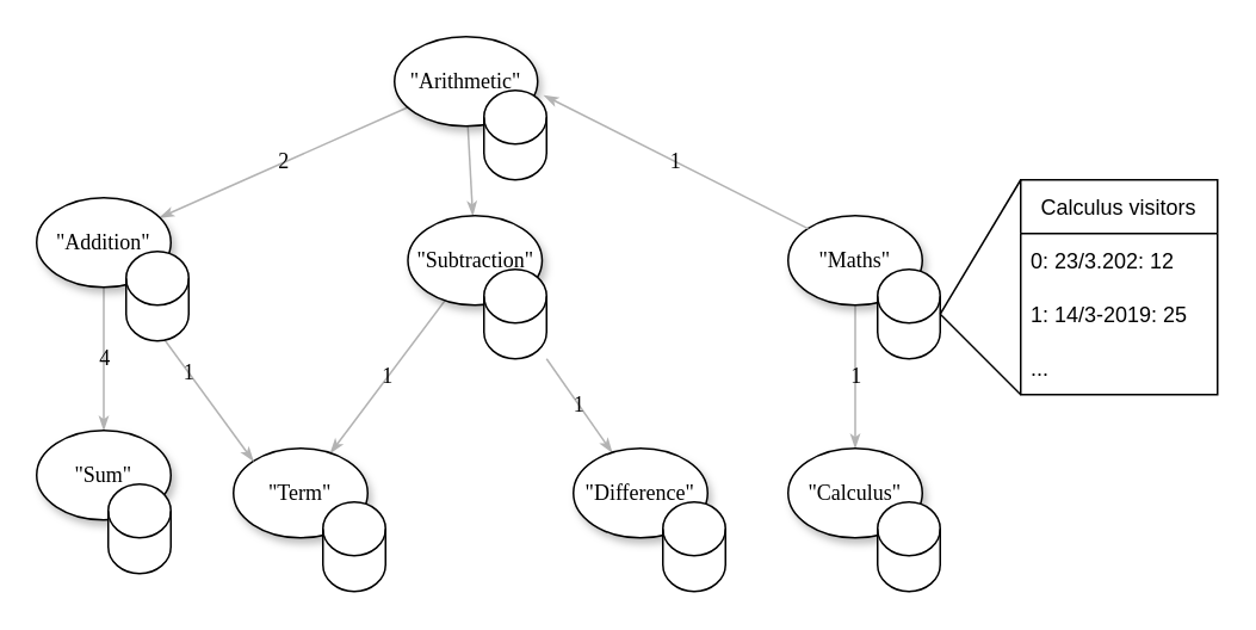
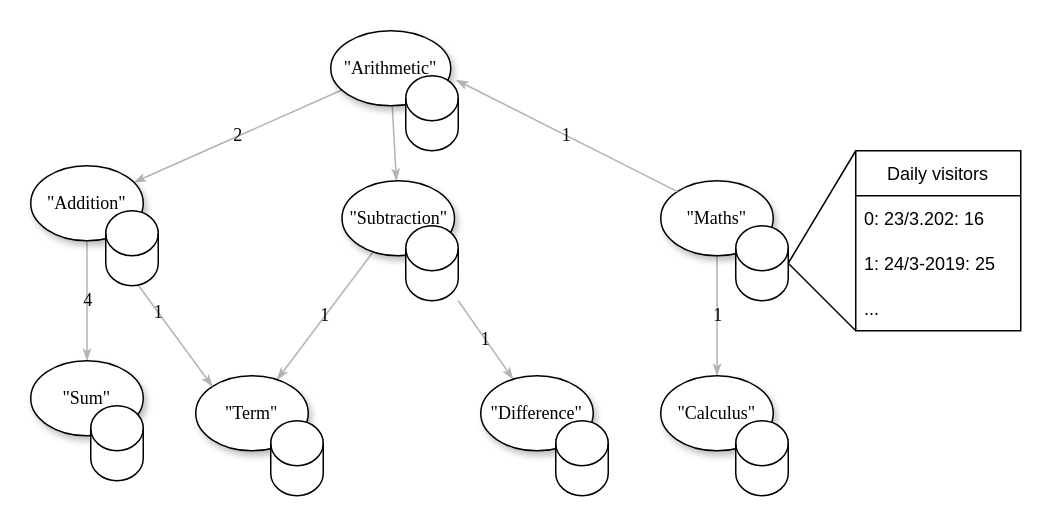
  <mxCell id="0" />
  <mxCell id="1" parent="0" />
  <mxCell id="2" value="2" style="edgeStyle=none;rounded=1;html=1;labelBackgroundColor=none;startArrow=none;startFill=0;startSize=5;endArrow=classicThin;endFill=1;endSize=5;jettySize=auto;orthogonalLoop=1;strokeColor=#B3B3B3;strokeWidth=1;fontFamily=Verdana;fontSize=12" parent="1" source="4" target="14" edge="1"><mxGeometry relative="1" as="geometry" /></mxCell>
  <mxCell id="3" style="edgeStyle=none;rounded=1;html=1;labelBackgroundColor=none;startArrow=none;startFill=0;startSize=5;endArrow=classicThin;endFill=1;endSize=5;jettySize=auto;orthogonalLoop=1;strokeColor=#B3B3B3;strokeWidth=1;fontFamily=Verdana;fontSize=12" parent="1" source="4" target="7" edge="1"><mxGeometry relative="1" as="geometry" /></mxCell>
  <mxCell id="4" value="&quot;Arithmetic&quot;" style="ellipse;whiteSpace=wrap;html=1;rounded=0;shadow=1;comic=0;labelBackgroundColor=none;strokeWidth=1;fontFamily=Verdana;fontSize=12;align=center;" parent="1" vertex="1"><mxGeometry x="220" y="20" width="80" height="50" as="geometry" /></mxCell>
  <mxCell id="5" value="1" style="edgeStyle=none;rounded=1;html=1;labelBackgroundColor=none;startArrow=none;startFill=0;startSize=5;endArrow=classicThin;endFill=1;endSize=5;jettySize=auto;orthogonalLoop=1;strokeColor=#B3B3B3;strokeWidth=1;fontFamily=Verdana;fontSize=12" parent="1" source="7" target="12" edge="1"><mxGeometry relative="1" as="geometry" /></mxCell>
  <mxCell id="6" value="1" style="edgeStyle=none;rounded=1;html=1;labelBackgroundColor=none;startArrow=none;startFill=0;startSize=5;endArrow=classicThin;endFill=1;endSize=5;jettySize=auto;orthogonalLoop=1;strokeColor=#B3B3B3;strokeWidth=1;fontFamily=Verdana;fontSize=12" parent="1" source="26" target="11" edge="1"><mxGeometry relative="1" as="geometry" /></mxCell>
  <mxCell id="7" value="&lt;span&gt;&quot;Subtraction&quot;&lt;/span&gt;" style="ellipse;whiteSpace=wrap;html=1;rounded=0;shadow=1;comic=0;labelBackgroundColor=none;strokeWidth=1;fontFamily=Verdana;fontSize=12;align=center;" parent="1" vertex="1"><mxGeometry x="227.5" y="120" width="75" height="50" as="geometry" /></mxCell>
  <mxCell id="8" value="1" style="edgeStyle=none;rounded=1;html=1;labelBackgroundColor=none;startArrow=none;startFill=0;startSize=5;endArrow=classicThin;endFill=1;endSize=5;jettySize=auto;orthogonalLoop=1;strokeColor=#B3B3B3;strokeWidth=1;fontFamily=Verdana;fontSize=12" parent="1" source="9" target="10" edge="1"><mxGeometry relative="1" as="geometry" /></mxCell>
  <mxCell id="9" value="&lt;span&gt;&quot;Maths&quot;&lt;/span&gt;" style="ellipse;whiteSpace=wrap;html=1;rounded=0;shadow=1;comic=0;labelBackgroundColor=none;strokeWidth=1;fontFamily=Verdana;fontSize=12;align=center;" parent="1" vertex="1"><mxGeometry x="440" y="120" width="75" height="50" as="geometry" /></mxCell>
  <mxCell id="10" value="&lt;span&gt;&quot;Calculus&quot;&lt;/span&gt;" style="ellipse;whiteSpace=wrap;html=1;rounded=0;shadow=1;comic=0;labelBackgroundColor=none;strokeWidth=1;fontFamily=Verdana;fontSize=12;align=center;" parent="1" vertex="1"><mxGeometry x="440" y="250" width="75" height="50" as="geometry" /></mxCell>
  <mxCell id="11" value="&quot;Difference&quot;" style="ellipse;whiteSpace=wrap;html=1;rounded=0;shadow=1;comic=0;labelBackgroundColor=none;strokeWidth=1;fontFamily=Verdana;fontSize=12;align=center;" parent="1" vertex="1"><mxGeometry x="320" y="250" width="75" height="50" as="geometry" /></mxCell>
  <mxCell id="12" value="&lt;span&gt;&quot;Term&quot;&lt;/span&gt;" style="ellipse;whiteSpace=wrap;html=1;rounded=0;shadow=1;comic=0;labelBackgroundColor=none;strokeWidth=1;fontFamily=Verdana;fontSize=12;align=center;" parent="1" vertex="1"><mxGeometry x="130" y="250" width="75" height="50" as="geometry" /></mxCell>
  <mxCell id="13" value="4" style="edgeStyle=none;rounded=1;html=1;labelBackgroundColor=none;startArrow=none;startFill=0;startSize=5;endArrow=classicThin;endFill=1;endSize=5;jettySize=auto;orthogonalLoop=1;strokeColor=#B3B3B3;strokeWidth=1;fontFamily=Verdana;fontSize=12" parent="1" source="14" target="15" edge="1"><mxGeometry relative="1" as="geometry" /></mxCell>
  <mxCell id="14" value="&quot;Addition&quot;" style="ellipse;whiteSpace=wrap;html=1;rounded=0;shadow=1;comic=0;labelBackgroundColor=none;strokeWidth=1;fontFamily=Verdana;fontSize=12;align=center;" parent="1" vertex="1"><mxGeometry x="20" y="110" width="75" height="50" as="geometry" /></mxCell>
  <mxCell id="15" value="&lt;span&gt;&quot;Sum&quot;&lt;/span&gt;" style="ellipse;whiteSpace=wrap;html=1;rounded=0;shadow=1;comic=0;labelBackgroundColor=none;strokeWidth=1;fontFamily=Verdana;fontSize=12;align=center;" parent="1" vertex="1"><mxGeometry x="20" y="240" width="75" height="50" as="geometry" /></mxCell>
  <mxCell id="16" value="1" style="edgeStyle=none;rounded=1;html=1;labelBackgroundColor=none;startArrow=none;startFill=0;startSize=5;endArrow=classicThin;endFill=1;endSize=5;jettySize=auto;orthogonalLoop=1;strokeColor=#B3B3B3;strokeWidth=1;fontFamily=Verdana;fontSize=12;entryX=1.044;entryY=0.656;entryDx=0;entryDy=0;entryPerimeter=0;exitX=0;exitY=0;exitDx=0;exitDy=0;" edge="1" parent="1" source="9" target="4"><mxGeometry relative="1" as="geometry"><mxPoint x="440" y="120" as="sourcePoint" /><mxPoint x="405.932" y="225.246" as="targetPoint" /></mxGeometry></mxCell>
  <mxCell id="17" value="1" style="edgeStyle=none;rounded=1;html=1;labelBackgroundColor=none;startArrow=none;startFill=0;startSize=5;endArrow=classicThin;endFill=1;endSize=5;jettySize=auto;orthogonalLoop=1;strokeColor=#B3B3B3;strokeWidth=1;fontFamily=Verdana;fontSize=12;entryX=0;entryY=0;entryDx=0;entryDy=0;exitX=0;exitY=0;exitDx=0;exitDy=20;exitPerimeter=0;" edge="1" parent="1" source="29" target="12"><mxGeometry relative="1" as="geometry"><mxPoint x="54.071" y="160.005" as="sourcePoint" /><mxPoint x="-9.998" y="245.246" as="targetPoint" /></mxGeometry></mxCell>
- <mxCell id="18" value="Calculus visitors" style="swimlane;fontStyle=0;childLayout=stackLayout;horizontal=1;startSize=30;horizontalStack=0;resizeParent=1;resizeParentMax=0;resizeLast=0;collapsible=1;marginBottom=0;" vertex="1" parent="1"><mxGeometry x="570" y="100" width="110" height="120" as="geometry" /></mxCell>
- <mxCell id="19" value="0: 23/3.202: 12" style="text;strokeColor=none;fillColor=none;align=left;verticalAlign=middle;spacingLeft=4;spacingRight=4;overflow=hidden;points=[[0,0.5],[1,0.5]];portConstraint=eastwest;rotatable=0;" vertex="1" parent="18"><mxGeometry y="30" width="110" height="30" as="geometry" /></mxCell>
- <mxCell id="20" value="1: 14/3-2019: 25" style="text;strokeColor=none;fillColor=none;align=left;verticalAlign=middle;spacingLeft=4;spacingRight=4;overflow=hidden;points=[[0,0.5],[1,0.5]];portConstraint=eastwest;rotatable=0;" vertex="1" parent="18"><mxGeometry y="60" width="110" height="30" as="geometry" /></mxCell>
+ <mxCell id="18" value="Daily visitors" style="swimlane;fontStyle=0;childLayout=stackLayout;horizontal=1;startSize=30;horizontalStack=0;resizeParent=1;resizeParentMax=0;resizeLast=0;collapsible=1;marginBottom=0;" vertex="1" parent="1"><mxGeometry x="570" y="100" width="110" height="120" as="geometry" /></mxCell>
+ <mxCell id="19" value="0: 23/3.202: 16" style="text;strokeColor=none;fillColor=none;align=left;verticalAlign=middle;spacingLeft=4;spacingRight=4;overflow=hidden;points=[[0,0.5],[1,0.5]];portConstraint=eastwest;rotatable=0;" vertex="1" parent="18"><mxGeometry y="30" width="110" height="30" as="geometry" /></mxCell>
+ <mxCell id="20" value="1: 24/3-2019: 25" style="text;strokeColor=none;fillColor=none;align=left;verticalAlign=middle;spacingLeft=4;spacingRight=4;overflow=hidden;points=[[0,0.5],[1,0.5]];portConstraint=eastwest;rotatable=0;" vertex="1" parent="18"><mxGeometry y="60" width="110" height="30" as="geometry" /></mxCell>
  <mxCell id="21" value="..." style="text;strokeColor=none;fillColor=none;align=left;verticalAlign=middle;spacingLeft=4;spacingRight=4;overflow=hidden;points=[[0,0.5],[1,0.5]];portConstraint=eastwest;rotatable=0;" vertex="1" parent="18"><mxGeometry y="90" width="110" height="30" as="geometry" /></mxCell>
  <mxCell id="22" value="" style="shape=cylinder3;whiteSpace=wrap;html=1;boundedLbl=1;backgroundOutline=1;size=15;" vertex="1" parent="1"><mxGeometry x="270" y="50" width="35" height="50" as="geometry" /></mxCell>
  <mxCell id="23" style="edgeStyle=orthogonalEdgeStyle;rounded=0;orthogonalLoop=1;jettySize=auto;html=1;exitX=0.5;exitY=1;exitDx=0;exitDy=0;exitPerimeter=0;" edge="1" parent="1" source="22" target="22"><mxGeometry relative="1" as="geometry" /></mxCell>
  <mxCell id="24" value="" style="shape=cylinder3;whiteSpace=wrap;html=1;boundedLbl=1;backgroundOutline=1;size=15;" vertex="1" parent="1"><mxGeometry x="490" y="150" width="35" height="50" as="geometry" /></mxCell>
  <mxCell id="25" value="" style="shape=cylinder3;whiteSpace=wrap;html=1;boundedLbl=1;backgroundOutline=1;size=15;" vertex="1" parent="1"><mxGeometry x="490" y="280" width="35" height="50" as="geometry" /></mxCell>
  <mxCell id="26" value="" style="shape=cylinder3;whiteSpace=wrap;html=1;boundedLbl=1;backgroundOutline=1;size=15;" vertex="1" parent="1"><mxGeometry x="270" y="150" width="35" height="50" as="geometry" /></mxCell>
  <mxCell id="27" value="" style="shape=cylinder3;whiteSpace=wrap;html=1;boundedLbl=1;backgroundOutline=1;size=15;" vertex="1" parent="1"><mxGeometry x="370" y="280" width="35" height="50" as="geometry" /></mxCell>
  <mxCell id="28" value="" style="shape=cylinder3;whiteSpace=wrap;html=1;boundedLbl=1;backgroundOutline=1;size=15;" vertex="1" parent="1"><mxGeometry x="180" y="280" width="35" height="50" as="geometry" /></mxCell>
  <mxCell id="29" value="" style="shape=cylinder3;whiteSpace=wrap;html=1;boundedLbl=1;backgroundOutline=1;size=15;" vertex="1" parent="1"><mxGeometry x="70" y="140" width="35" height="50" as="geometry" /></mxCell>
  <mxCell id="30" value="" style="shape=cylinder3;whiteSpace=wrap;html=1;boundedLbl=1;backgroundOutline=1;size=15;" vertex="1" parent="1"><mxGeometry x="60" y="270" width="35" height="50" as="geometry" /></mxCell>
  <mxCell id="31" value="" style="endArrow=none;html=1;rounded=0;entryX=0;entryY=0;entryDx=0;entryDy=0;exitX=1;exitY=0.5;exitDx=0;exitDy=0;exitPerimeter=0;" edge="1" parent="1" source="24" target="18"><mxGeometry width="50" height="50" relative="1" as="geometry"><mxPoint x="510" y="185" as="sourcePoint" /><mxPoint x="560" y="135" as="targetPoint" /></mxGeometry></mxCell>
  <mxCell id="32" value="" style="endArrow=none;html=1;rounded=0;entryX=1;entryY=0.5;entryDx=0;entryDy=0;entryPerimeter=0;" edge="1" parent="1" target="24"><mxGeometry width="50" height="50" relative="1" as="geometry"><mxPoint x="570" y="220" as="sourcePoint" /><mxPoint x="480" y="120" as="targetPoint" /></mxGeometry></mxCell>
